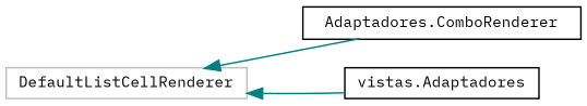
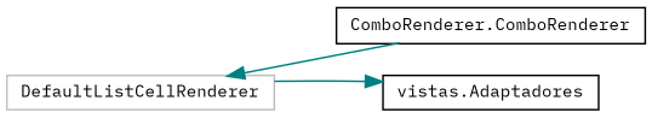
  digraph {
    fontname="IBM Plex Mono"
    rankdir=LR
    node [color=black fillcolor=white fontname="IBM Plex Mono" fontsize=10 shape=record style=filled]
    edge [color=teal dir=back fontname="IBM Plex Mono" fontsize=10 labelfontname=Helvetica labelfontsize=10 style=solid]
    n1 [color=grey75 height=0.2 label=DefaultListCellRenderer width=0.4]
-   n2 [height=0.2 label="Adaptadores.ComboRenderer" width=0.4]
+   n2 [height=0.2 label="ComboRenderer.ComboRenderer" width=0.4]
    n3 [height=0.2 label="vistas.Adaptadores" width=0.4]
    n1 -> n2
-   n1 -> n3
+   n3 -> n1
  }
